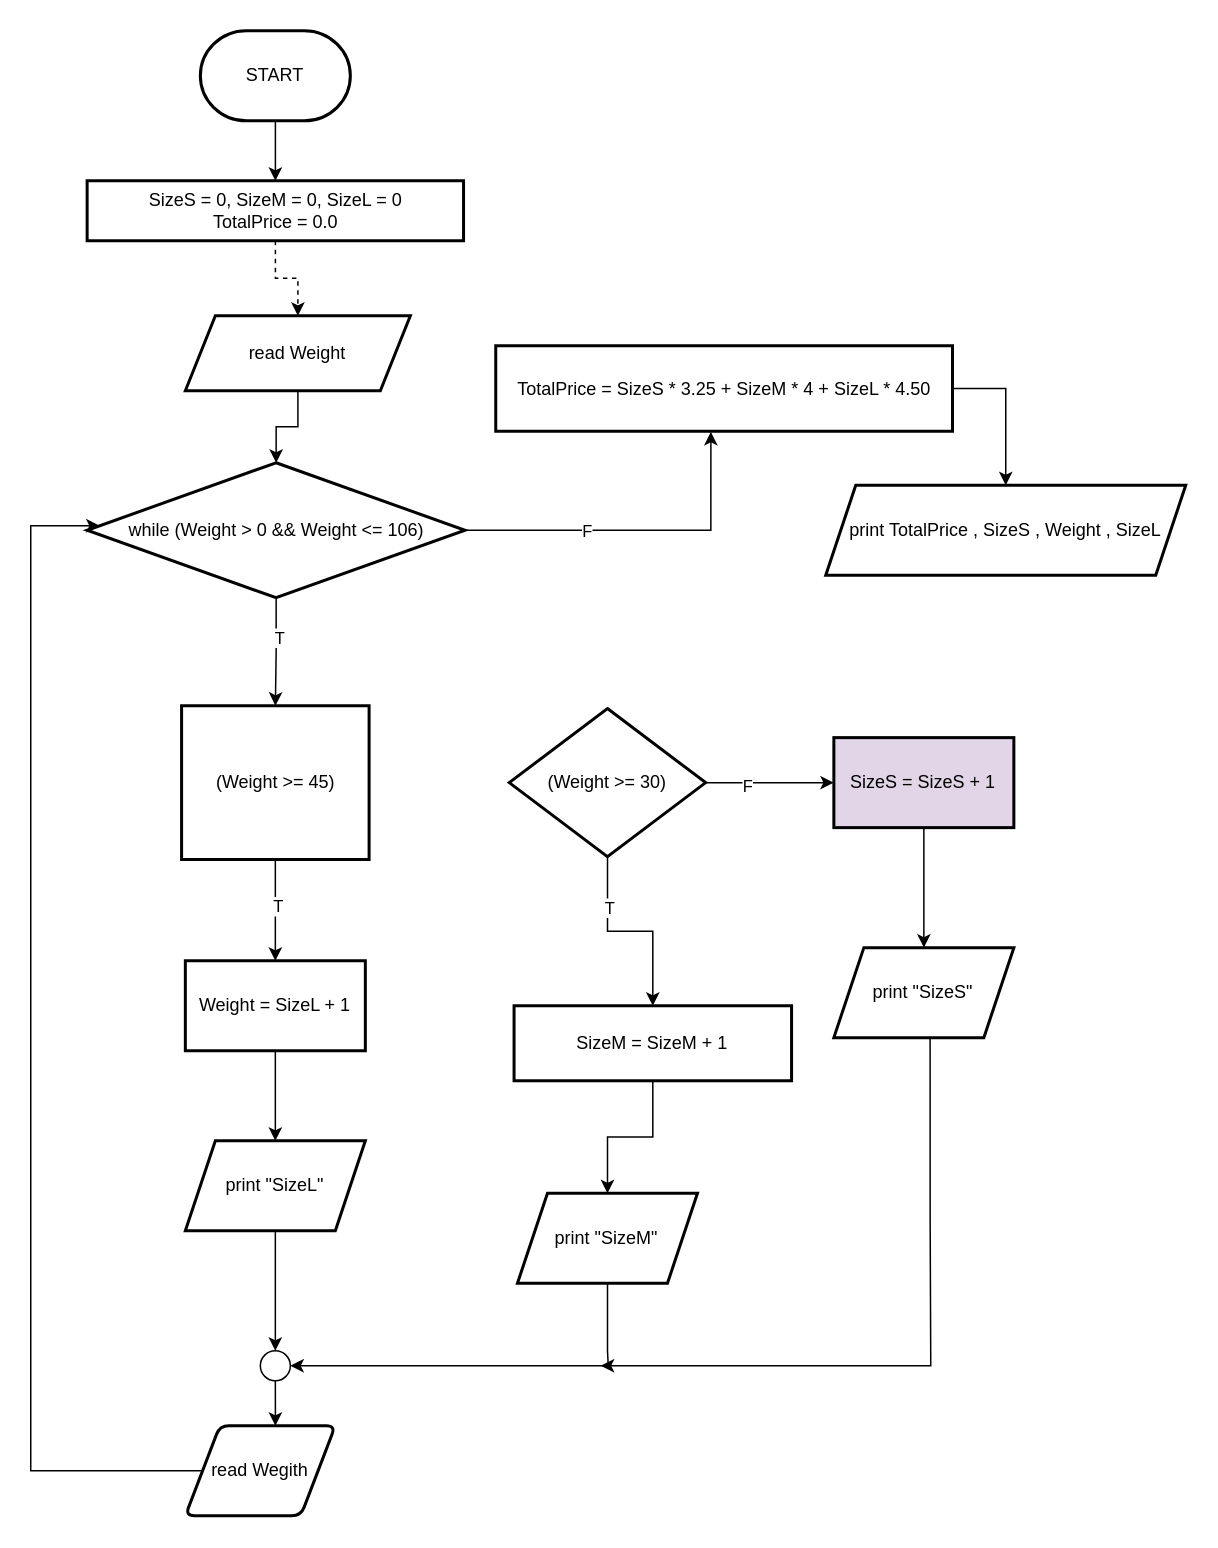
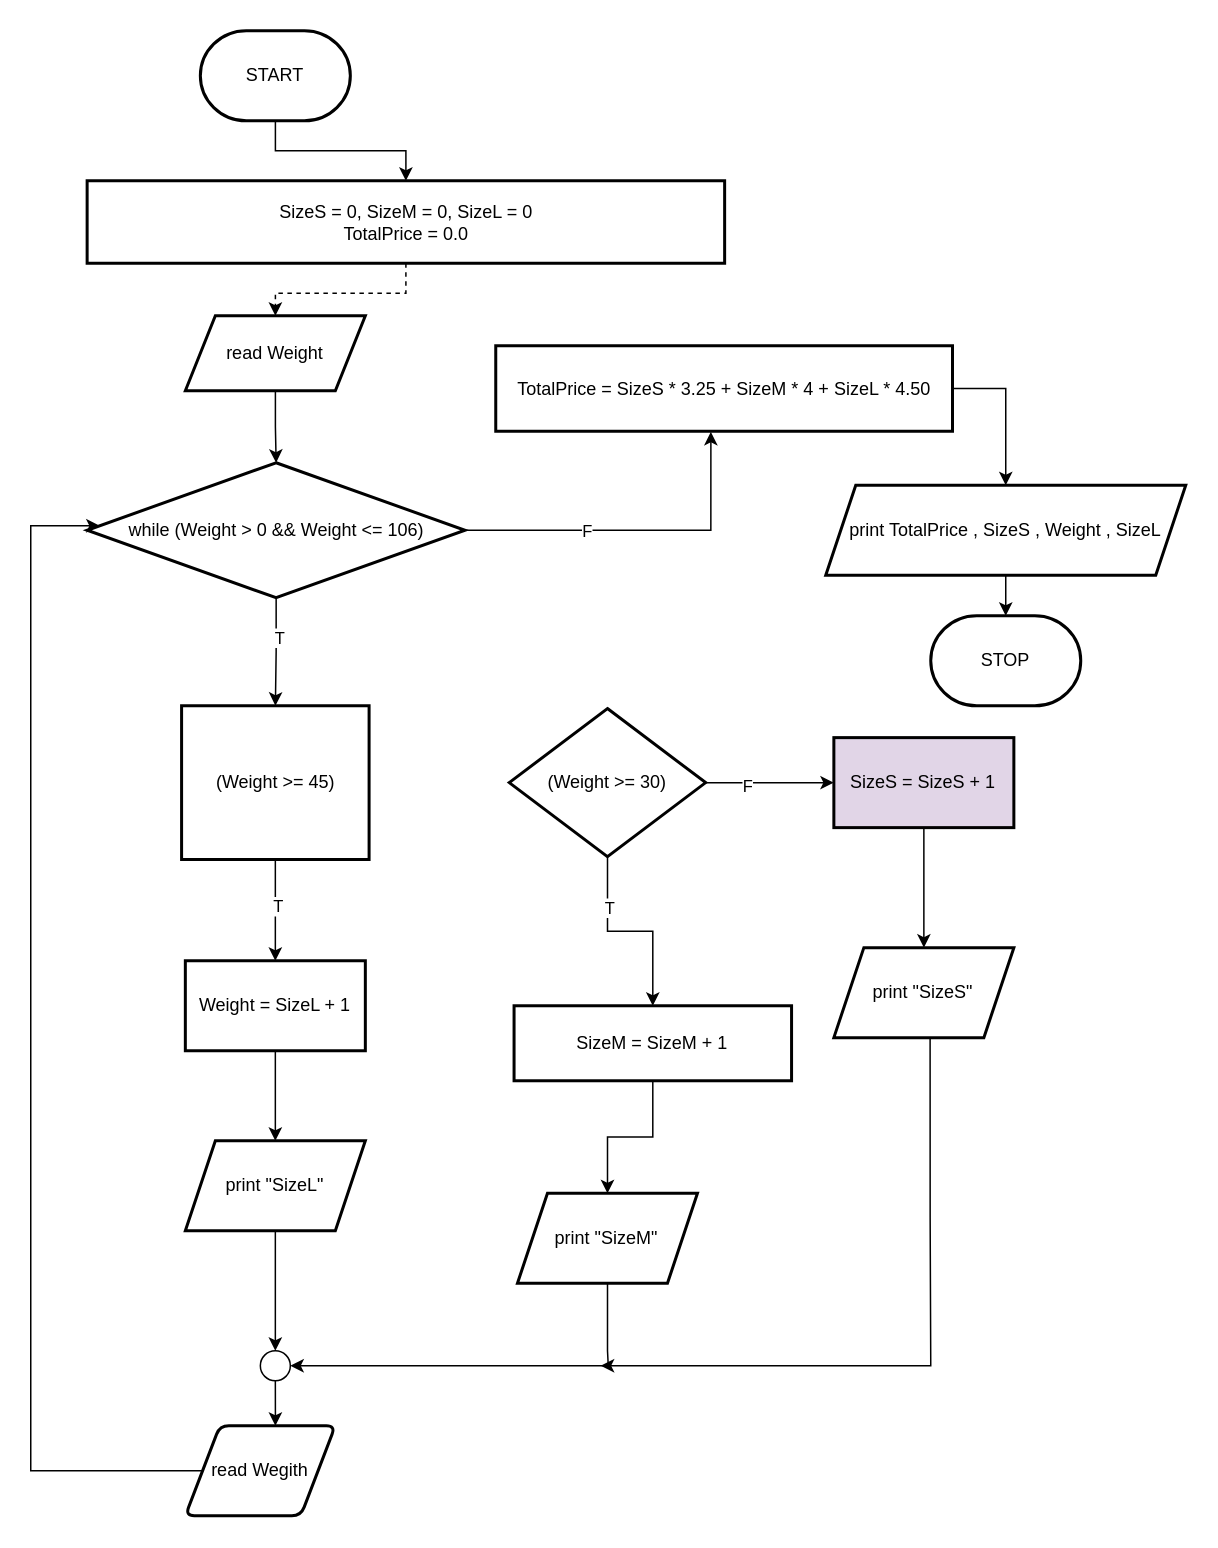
  <mxCell id="0" />
  <mxCell id="1" parent="0" />
  <mxCell id="2" value="" style="edgeStyle=orthogonalEdgeStyle;rounded=0;orthogonalLoop=1;jettySize=auto;html=1;" edge="1" parent="1" source="3" target="5"><mxGeometry relative="1" as="geometry" /></mxCell>
  <mxCell id="3" value="START" style="strokeWidth=2;html=1;shape=mxgraph.flowchart.terminator;whiteSpace=wrap;" vertex="1" parent="1"><mxGeometry x="133.06" y="20" width="100" height="60" as="geometry" /></mxCell>
  <mxCell id="4" value="" style="edgeStyle=orthogonalEdgeStyle;rounded=0;orthogonalLoop=1;jettySize=auto;html=1;dashed=1;" edge="1" parent="1" source="5" target="7"><mxGeometry relative="1" as="geometry" /></mxCell>
- <mxCell id="5" value="SizeS = 0, SizeM = 0, SizeL = 0&lt;div&gt;TotalPrice = 0.0&lt;br&gt;&lt;/div&gt;" style="whiteSpace=wrap;html=1;strokeWidth=2;" vertex="1" parent="1"><mxGeometry x="57.59" y="120" width="250.94" height="40" as="geometry" /></mxCell>
+ <mxCell id="5" value="SizeS = 0, SizeM = 0, SizeL = 0&lt;div&gt;TotalPrice = 0.0&lt;br&gt;&lt;/div&gt;" style="whiteSpace=wrap;html=1;strokeWidth=2;" vertex="1" parent="1"><mxGeometry x="57.59" y="120" width="425" height="55" as="geometry" /></mxCell>
  <mxCell id="6" value="" style="edgeStyle=orthogonalEdgeStyle;rounded=0;orthogonalLoop=1;jettySize=auto;html=1;" edge="1" parent="1" source="7" target="12"><mxGeometry relative="1" as="geometry" /></mxCell>
- <mxCell id="7" value="read Weight" style="shape=parallelogram;perimeter=parallelogramPerimeter;whiteSpace=wrap;html=1;fixedSize=1;strokeWidth=2;" vertex="1" parent="1"><mxGeometry x="123.06" y="210" width="150" height="50" as="geometry" /></mxCell>
+ <mxCell id="7" value="read Weight" style="shape=parallelogram;perimeter=parallelogramPerimeter;whiteSpace=wrap;html=1;fixedSize=1;strokeWidth=2;" vertex="1" parent="1"><mxGeometry x="123.06" y="210" width="120" height="50" as="geometry" /></mxCell>
  <mxCell id="8" value="" style="edgeStyle=orthogonalEdgeStyle;rounded=0;orthogonalLoop=1;jettySize=auto;html=1;" edge="1" parent="1" source="12" target="15"><mxGeometry relative="1" as="geometry" /></mxCell>
  <mxCell id="9" value="T" style="edgeLabel;html=1;align=center;verticalAlign=middle;resizable=0;points=[];" vertex="1" connectable="0" parent="8"><mxGeometry x="-0.244" y="2" relative="1" as="geometry"><mxPoint as="offset" /></mxGeometry></mxCell>
  <mxCell id="10" style="edgeStyle=orthogonalEdgeStyle;rounded=0;orthogonalLoop=1;jettySize=auto;html=1;entryX=0.471;entryY=1.007;entryDx=0;entryDy=0;entryPerimeter=0;" edge="1" parent="1" source="12" target="40"><mxGeometry relative="1" as="geometry"><mxPoint x="470" y="353" as="targetPoint" /></mxGeometry></mxCell>
  <mxCell id="11" value="F" style="edgeLabel;html=1;align=center;verticalAlign=middle;resizable=0;points=[];" vertex="1" connectable="0" parent="10"><mxGeometry x="-0.293" relative="1" as="geometry"><mxPoint as="offset" /></mxGeometry></mxCell>
  <mxCell id="12" value="while (Weight &amp;gt; 0 &amp;amp;&amp;amp; Weight &amp;lt;= 106)" style="rhombus;whiteSpace=wrap;html=1;strokeWidth=2;" vertex="1" parent="1"><mxGeometry x="57.59" y="308" width="251.94" height="90" as="geometry" /></mxCell>
  <mxCell id="13" value="" style="edgeStyle=orthogonalEdgeStyle;rounded=0;orthogonalLoop=1;jettySize=auto;html=1;" edge="1" parent="1" source="15" target="17"><mxGeometry relative="1" as="geometry" /></mxCell>
  <mxCell id="14" value="T" style="edgeLabel;html=1;align=center;verticalAlign=middle;resizable=0;points=[];" vertex="1" connectable="0" parent="13"><mxGeometry x="-0.072" y="1" relative="1" as="geometry"><mxPoint as="offset" /></mxGeometry></mxCell>
  <mxCell id="15" value="(Weight &amp;gt;= 45)" style="whiteSpace=wrap;html=1;strokeWidth=2;rounded=0;" vertex="1" parent="1"><mxGeometry x="120.56" y="470" width="125" height="102.5" as="geometry" /></mxCell>
  <mxCell id="16" value="" style="edgeStyle=orthogonalEdgeStyle;rounded=0;orthogonalLoop=1;jettySize=auto;html=1;" edge="1" parent="1" source="17" target="19"><mxGeometry relative="1" as="geometry" /></mxCell>
  <mxCell id="17" value="Weight = SizeL + 1" style="whiteSpace=wrap;html=1;strokeWidth=2;" vertex="1" parent="1"><mxGeometry x="123.06" y="640" width="120" height="60" as="geometry" /></mxCell>
  <mxCell id="18" style="edgeStyle=orthogonalEdgeStyle;rounded=0;orthogonalLoop=1;jettySize=auto;html=1;entryX=0.5;entryY=0;entryDx=0;entryDy=0;" edge="1" parent="1" source="19" target="37"><mxGeometry relative="1" as="geometry" /></mxCell>
  <mxCell id="19" value="print &quot;SizeL&quot;" style="shape=parallelogram;perimeter=parallelogramPerimeter;whiteSpace=wrap;html=1;fixedSize=1;strokeWidth=2;" vertex="1" parent="1"><mxGeometry x="123.06" y="760" width="120" height="60" as="geometry" /></mxCell>
  <mxCell id="20" value="" style="edgeStyle=orthogonalEdgeStyle;rounded=0;orthogonalLoop=1;jettySize=auto;html=1;" edge="1" parent="1" source="24" target="26"><mxGeometry relative="1" as="geometry" /></mxCell>
  <mxCell id="21" value="T" style="edgeLabel;html=1;align=center;verticalAlign=middle;resizable=0;points=[];" vertex="1" connectable="0" parent="20"><mxGeometry x="-0.469" y="1" relative="1" as="geometry"><mxPoint as="offset" /></mxGeometry></mxCell>
  <mxCell id="22" value="" style="edgeStyle=orthogonalEdgeStyle;rounded=0;orthogonalLoop=1;jettySize=auto;html=1;" edge="1" parent="1" source="24" target="30"><mxGeometry relative="1" as="geometry" /></mxCell>
  <mxCell id="23" value="F" style="edgeLabel;html=1;align=center;verticalAlign=middle;resizable=0;points=[];" vertex="1" connectable="0" parent="22"><mxGeometry x="-0.35" y="-2" relative="1" as="geometry"><mxPoint as="offset" /></mxGeometry></mxCell>
  <mxCell id="24" value="(Weight &amp;gt;= 30)" style="rhombus;whiteSpace=wrap;html=1;strokeWidth=2;" vertex="1" parent="1"><mxGeometry x="339" y="471.88" width="130.94" height="98.75" as="geometry" /></mxCell>
  <mxCell id="25" value="" style="edgeStyle=orthogonalEdgeStyle;rounded=0;orthogonalLoop=1;jettySize=auto;html=1;" edge="1" parent="1" source="26" target="28"><mxGeometry relative="1" as="geometry" /></mxCell>
  <mxCell id="26" value="SizeM = SizeM + 1" style="whiteSpace=wrap;html=1;strokeWidth=2;" vertex="1" parent="1"><mxGeometry x="342.21" y="670.01" width="185" height="50" as="geometry" /></mxCell>
  <mxCell id="27" style="edgeStyle=orthogonalEdgeStyle;rounded=0;orthogonalLoop=1;jettySize=auto;html=1;entryX=1;entryY=0.5;entryDx=0;entryDy=0;" edge="1" parent="1" source="28" target="37"><mxGeometry relative="1" as="geometry"><mxPoint x="404" y="910" as="targetPoint" /><Array as="points"><mxPoint x="405" y="900" /><mxPoint x="405" y="900" /><mxPoint x="405" y="910" /></Array></mxGeometry></mxCell>
  <mxCell id="28" value="print &quot;SizeM&quot;" style="shape=parallelogram;perimeter=parallelogramPerimeter;whiteSpace=wrap;html=1;fixedSize=1;strokeWidth=2;" vertex="1" parent="1"><mxGeometry x="344.475" y="795.01" width="120" height="60" as="geometry" /></mxCell>
  <mxCell id="29" value="" style="edgeStyle=orthogonalEdgeStyle;rounded=0;orthogonalLoop=1;jettySize=auto;html=1;" edge="1" parent="1" source="30" target="32"><mxGeometry relative="1" as="geometry" /></mxCell>
  <mxCell id="30" value="SizeS = SizeS + 1" style="whiteSpace=wrap;html=1;strokeWidth=2;fillColor=#e1d5e7;" vertex="1" parent="1"><mxGeometry x="555.41" y="491.255" width="120" height="60" as="geometry" /></mxCell>
  <mxCell id="31" style="edgeStyle=orthogonalEdgeStyle;rounded=0;orthogonalLoop=1;jettySize=auto;html=1;" edge="1" parent="1"><mxGeometry relative="1" as="geometry"><mxPoint x="400" y="910" as="targetPoint" /><mxPoint x="619.569" y="691.255" as="sourcePoint" /><Array as="points"><mxPoint x="620" y="811" /><mxPoint x="620" y="811" /><mxPoint x="620" y="910" /></Array></mxGeometry></mxCell>
  <mxCell id="32" value="print &quot;SizeS&quot;" style="shape=parallelogram;perimeter=parallelogramPerimeter;whiteSpace=wrap;html=1;fixedSize=1;strokeWidth=2;" vertex="1" parent="1"><mxGeometry x="555.41" y="631.255" width="120" height="60" as="geometry" /></mxCell>
  <mxCell id="33" style="edgeStyle=orthogonalEdgeStyle;rounded=0;orthogonalLoop=1;jettySize=auto;html=1;" edge="1" parent="1" source="34" target="12"><mxGeometry relative="1" as="geometry"><mxPoint x="19" y="350" as="targetPoint" /><Array as="points"><mxPoint x="20" y="980" /><mxPoint x="20" y="350" /></Array></mxGeometry></mxCell>
  <mxCell id="34" value="read Wegith" style="shape=parallelogram;html=1;strokeWidth=2;perimeter=parallelogramPerimeter;whiteSpace=wrap;rounded=1;arcSize=12;size=0.23;" vertex="1" parent="1"><mxGeometry x="123.06" y="950" width="100" height="60" as="geometry" /></mxCell>
  <mxCell id="35" style="edgeStyle=orthogonalEdgeStyle;rounded=0;orthogonalLoop=1;jettySize=auto;html=1;exitX=0.5;exitY=1;exitDx=0;exitDy=0;" edge="1" parent="1" source="34" target="34"><mxGeometry relative="1" as="geometry" /></mxCell>
  <mxCell id="36" value="" style="edgeStyle=orthogonalEdgeStyle;rounded=0;orthogonalLoop=1;jettySize=auto;html=1;" edge="1" parent="1" source="37" target="34"><mxGeometry relative="1" as="geometry"><Array as="points"><mxPoint x="183" y="940" /><mxPoint x="183" y="940" /></Array></mxGeometry></mxCell>
  <mxCell id="37" value="" style="ellipse;whiteSpace=wrap;html=1;aspect=fixed;" vertex="1" parent="1"><mxGeometry x="173.06" y="900" width="20" height="20" as="geometry" /></mxCell>
  <mxCell id="38" style="edgeStyle=orthogonalEdgeStyle;rounded=0;orthogonalLoop=1;jettySize=auto;html=1;exitX=0.5;exitY=1;exitDx=0;exitDy=0;" edge="1" parent="1" source="37" target="37"><mxGeometry relative="1" as="geometry" /></mxCell>
  <mxCell id="39" style="edgeStyle=orthogonalEdgeStyle;rounded=0;orthogonalLoop=1;jettySize=auto;html=1;entryX=0.5;entryY=0;entryDx=0;entryDy=0;" edge="1" parent="1" source="40" target="42"><mxGeometry relative="1" as="geometry"><mxPoint x="680" y="320" as="targetPoint" /><Array as="points"><mxPoint x="670" y="259" /></Array></mxGeometry></mxCell>
  <mxCell id="40" value="TotalPrice = SizeS * 3.25 + SizeM * 4 + SizeL * 4.50" style="whiteSpace=wrap;html=1;strokeWidth=2;" vertex="1" parent="1"><mxGeometry x="330" y="230" width="304.5" height="57" as="geometry" /></mxCell>
+ <mxCell id="41" value="" style="edgeStyle=orthogonalEdgeStyle;rounded=0;orthogonalLoop=1;jettySize=auto;html=1;" edge="1" parent="1" source="42" target="43"><mxGeometry relative="1" as="geometry" /></mxCell>
  <mxCell id="42" value="print TotalPrice , SizeS , Weight , SizeL" style="shape=parallelogram;perimeter=parallelogramPerimeter;whiteSpace=wrap;html=1;fixedSize=1;strokeWidth=2;" vertex="1" parent="1"><mxGeometry x="550" y="323" width="240" height="60" as="geometry" /></mxCell>
+ <mxCell id="43" value="STOP" style="strokeWidth=2;html=1;shape=mxgraph.flowchart.terminator;whiteSpace=wrap;" vertex="1" parent="1"><mxGeometry x="620" y="410" width="100" height="60" as="geometry" /></mxCell>
